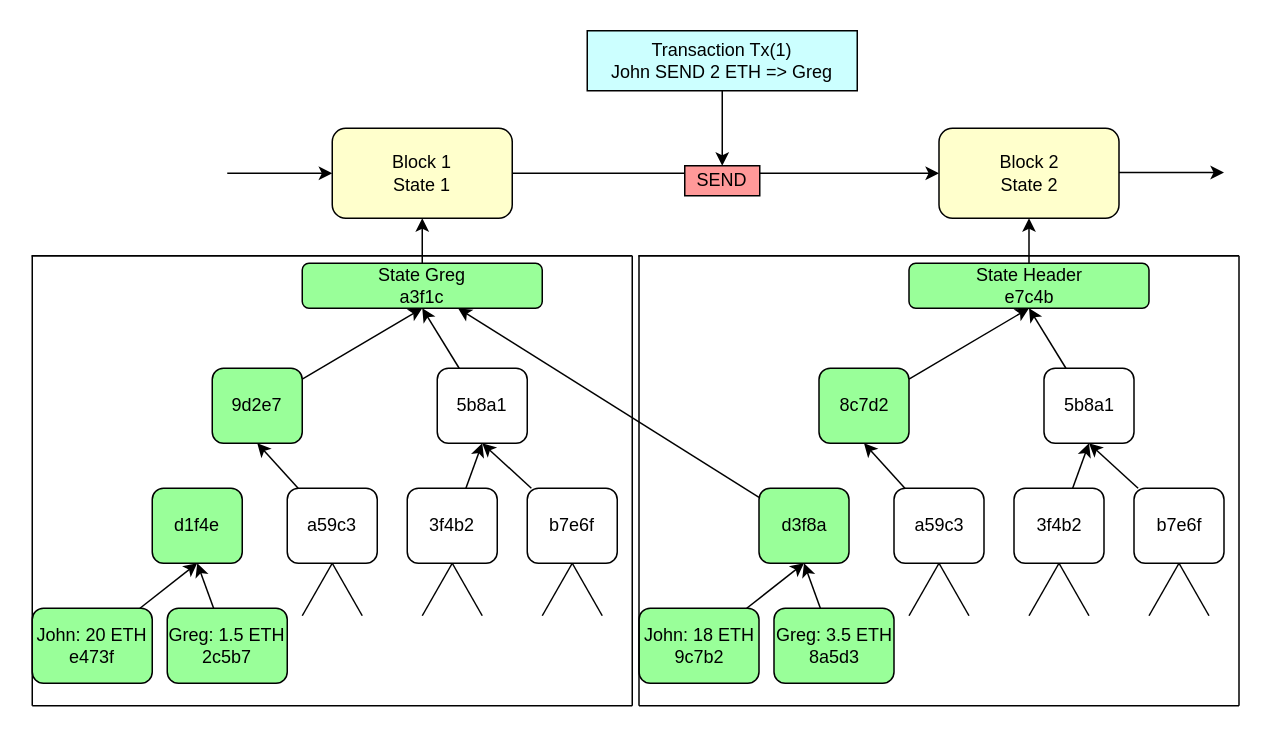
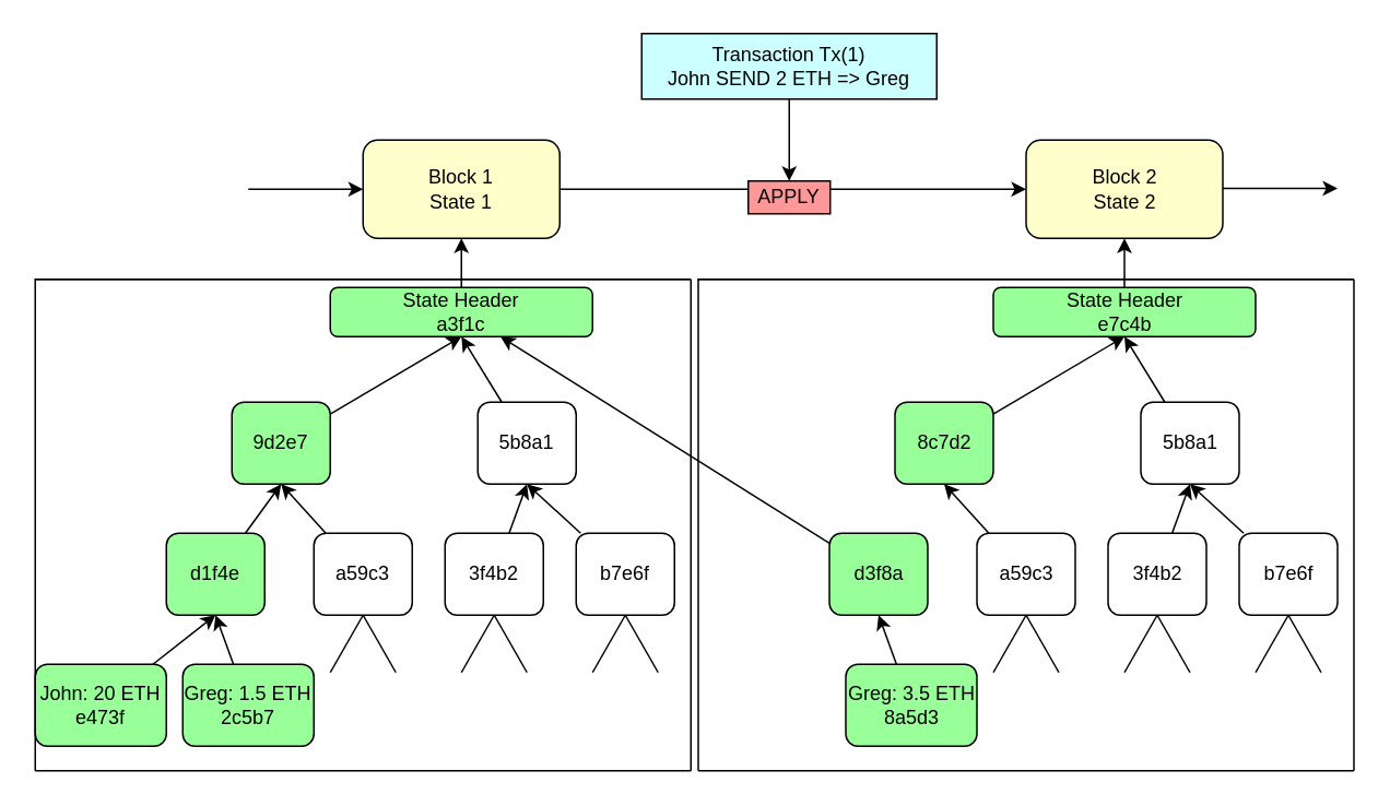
  <mxCell id="0" />
  <mxCell id="1" parent="0" />
  <mxCell id="2" style="edgeStyle=none;html=1;entryX=0;entryY=0.5;entryDx=0;entryDy=0;" edge="1" parent="1" source="3" target="4"><mxGeometry relative="1" as="geometry" /></mxCell>
  <mxCell id="3" value="Block 1&lt;br&gt;State 1" style="rounded=1;whiteSpace=wrap;html=1;fillColor=#FFFFCC;" vertex="1" parent="1"><mxGeometry x="221" y="85" width="120" height="60" as="geometry" /></mxCell>
  <mxCell id="4" value="Block 2&lt;br&gt;State 2" style="rounded=1;whiteSpace=wrap;html=1;fillColor=#FFFFCC;" vertex="1" parent="1"><mxGeometry x="625.5" y="85" width="120" height="60" as="geometry" /></mxCell>
  <mxCell id="5" style="edgeStyle=none;html=1;entryX=0.5;entryY=1;entryDx=0;entryDy=0;" edge="1" parent="1" source="6" target="3"><mxGeometry relative="1" as="geometry" /></mxCell>
- <mxCell id="6" value="State Greg&lt;br&gt;a3f1c" style="rounded=1;whiteSpace=wrap;html=1;fillColor=#99FF99;" vertex="1" parent="1"><mxGeometry x="201" y="175" width="160" height="30" as="geometry" /></mxCell>
+ <mxCell id="6" value="State Header&lt;br&gt;a3f1c" style="rounded=1;whiteSpace=wrap;html=1;fillColor=#99FF99;" vertex="1" parent="1"><mxGeometry x="201" y="175" width="160" height="30" as="geometry" /></mxCell>
  <mxCell id="7" style="edgeStyle=none;html=1;entryX=0.5;entryY=1;entryDx=0;entryDy=0;" edge="1" parent="1" source="8" target="6"><mxGeometry relative="1" as="geometry" /></mxCell>
  <mxCell id="8" value="9d2e7" style="rounded=1;whiteSpace=wrap;html=1;fillColor=#99FF99;" vertex="1" parent="1"><mxGeometry x="141" y="245" width="60" height="50" as="geometry" /></mxCell>
  <mxCell id="9" style="edgeStyle=none;html=1;entryX=0.5;entryY=1;entryDx=0;entryDy=0;" edge="1" parent="1" source="10" target="6"><mxGeometry relative="1" as="geometry" /></mxCell>
  <mxCell id="10" value="5b8a1" style="rounded=1;whiteSpace=wrap;html=1;" vertex="1" parent="1"><mxGeometry x="291" y="245" width="60" height="50" as="geometry" /></mxCell>
  <mxCell id="11" style="edgeStyle=none;html=1;entryX=0.5;entryY=1;entryDx=0;entryDy=0;" edge="1" parent="1" source="12" target="16"><mxGeometry relative="1" as="geometry" /></mxCell>
  <mxCell id="12" value="John: 20 ETH&lt;br&gt;e473f" style="rounded=1;whiteSpace=wrap;html=1;fillColor=#99FF99;" vertex="1" parent="1"><mxGeometry x="21" y="405" width="80" height="50" as="geometry" /></mxCell>
  <mxCell id="13" style="edgeStyle=none;html=1;entryX=0.5;entryY=1;entryDx=0;entryDy=0;" edge="1" parent="1" source="14" target="16"><mxGeometry relative="1" as="geometry" /></mxCell>
  <mxCell id="14" value="Greg: 1.5 ETH&lt;br&gt;2c5b7" style="rounded=1;whiteSpace=wrap;html=1;fillColor=#99FF99;" vertex="1" parent="1"><mxGeometry x="111" y="405" width="80" height="50" as="geometry" /></mxCell>
+ <mxCell id="15" style="edgeStyle=none;html=1;entryX=0.5;entryY=1;entryDx=0;entryDy=0;" edge="1" parent="1" source="16" target="8"><mxGeometry relative="1" as="geometry" /></mxCell>
  <mxCell id="16" value="d1f4e" style="rounded=1;whiteSpace=wrap;html=1;fillColor=#99FF99;" vertex="1" parent="1"><mxGeometry x="101" y="325" width="60" height="50" as="geometry" /></mxCell>
  <mxCell id="17" style="edgeStyle=none;html=1;entryX=0.5;entryY=1;entryDx=0;entryDy=0;" edge="1" parent="1" source="18" target="8"><mxGeometry relative="1" as="geometry" /></mxCell>
  <mxCell id="18" value="a59c3" style="rounded=1;whiteSpace=wrap;html=1;" vertex="1" parent="1"><mxGeometry x="191" y="325" width="60" height="50" as="geometry" /></mxCell>
  <mxCell id="19" style="edgeStyle=none;html=1;entryX=0.5;entryY=1;entryDx=0;entryDy=0;" edge="1" parent="1" source="20" target="10"><mxGeometry relative="1" as="geometry" /></mxCell>
  <mxCell id="20" value="3f4b2" style="rounded=1;whiteSpace=wrap;html=1;" vertex="1" parent="1"><mxGeometry x="271" y="325" width="60" height="50" as="geometry" /></mxCell>
  <mxCell id="21" style="edgeStyle=none;html=1;" edge="1" parent="1" source="22"><mxGeometry relative="1" as="geometry"><mxPoint x="321" y="295" as="targetPoint" /></mxGeometry></mxCell>
  <mxCell id="22" value="b7e6f" style="rounded=1;whiteSpace=wrap;html=1;" vertex="1" parent="1"><mxGeometry x="351" y="325" width="60" height="50" as="geometry" /></mxCell>
  <mxCell id="23" value="" style="endArrow=none;html=1;entryX=0.5;entryY=1;entryDx=0;entryDy=0;" edge="1" parent="1" target="18"><mxGeometry width="50" height="50" relative="1" as="geometry"><mxPoint x="201" y="410" as="sourcePoint" /><mxPoint x="541" y="240" as="targetPoint" /></mxGeometry></mxCell>
  <mxCell id="24" value="" style="endArrow=none;html=1;exitX=0.5;exitY=1;exitDx=0;exitDy=0;" edge="1" parent="1" source="18"><mxGeometry width="50" height="50" relative="1" as="geometry"><mxPoint x="491" y="290" as="sourcePoint" /><mxPoint x="241" y="410" as="targetPoint" /></mxGeometry></mxCell>
  <mxCell id="25" value="" style="endArrow=none;html=1;entryX=0.5;entryY=1;entryDx=0;entryDy=0;" edge="1" parent="1" target="20"><mxGeometry width="50" height="50" relative="1" as="geometry"><mxPoint x="321" y="410" as="sourcePoint" /><mxPoint x="371" y="405" as="targetPoint" /></mxGeometry></mxCell>
  <mxCell id="26" value="" style="endArrow=none;html=1;exitX=0.5;exitY=1;exitDx=0;exitDy=0;" edge="1" parent="1" source="20"><mxGeometry width="50" height="50" relative="1" as="geometry"><mxPoint x="231" y="385" as="sourcePoint" /><mxPoint x="281" y="410" as="targetPoint" /></mxGeometry></mxCell>
  <mxCell id="27" value="" style="endArrow=none;html=1;entryX=0.5;entryY=1;entryDx=0;entryDy=0;" edge="1" parent="1" target="22"><mxGeometry width="50" height="50" relative="1" as="geometry"><mxPoint x="361" y="410" as="sourcePoint" /><mxPoint x="541" y="240" as="targetPoint" /></mxGeometry></mxCell>
  <mxCell id="28" value="" style="endArrow=none;html=1;entryX=0.5;entryY=1;entryDx=0;entryDy=0;" edge="1" parent="1" target="22"><mxGeometry width="50" height="50" relative="1" as="geometry"><mxPoint x="401" y="410" as="sourcePoint" /><mxPoint x="391" y="385" as="targetPoint" /></mxGeometry></mxCell>
  <mxCell id="29" value="" style="endArrow=none;html=1;" edge="1" parent="1"><mxGeometry width="50" height="50" relative="1" as="geometry"><mxPoint x="421" y="470" as="sourcePoint" /><mxPoint x="421" y="170" as="targetPoint" /></mxGeometry></mxCell>
  <mxCell id="30" value="" style="endArrow=none;html=1;" edge="1" parent="1"><mxGeometry width="50" height="50" relative="1" as="geometry"><mxPoint x="21" y="470" as="sourcePoint" /><mxPoint x="421" y="470" as="targetPoint" /></mxGeometry></mxCell>
  <mxCell id="31" value="" style="endArrow=none;html=1;" edge="1" parent="1"><mxGeometry width="50" height="50" relative="1" as="geometry"><mxPoint x="21" y="170" as="sourcePoint" /><mxPoint x="21" y="470" as="targetPoint" /></mxGeometry></mxCell>
  <mxCell id="32" value="" style="endArrow=none;html=1;" edge="1" parent="1"><mxGeometry width="50" height="50" relative="1" as="geometry"><mxPoint x="21" y="170" as="sourcePoint" /><mxPoint x="421" y="170" as="targetPoint" /></mxGeometry></mxCell>
  <mxCell id="33" value="" style="endArrow=none;html=1;" edge="1" parent="1"><mxGeometry width="50" height="50" relative="1" as="geometry"><mxPoint x="20.5" y="170" as="sourcePoint" /><mxPoint x="420.5" y="170" as="targetPoint" /></mxGeometry></mxCell>
  <mxCell id="34" style="edgeStyle=none;html=1;entryX=0.5;entryY=0;entryDx=0;entryDy=0;" edge="1" parent="1" source="35" target="67"><mxGeometry relative="1" as="geometry"><mxPoint x="483.5" y="110" as="targetPoint" /></mxGeometry></mxCell>
  <mxCell id="35" value="Transaction Tx(1)&lt;br&gt;John SEND 2 ETH =&amp;gt; Greg" style="rounded=0;whiteSpace=wrap;html=1;shadow=0;fillColor=#CCFFFF;" vertex="1" parent="1"><mxGeometry x="391" y="20" width="180" height="40" as="geometry" /></mxCell>
  <mxCell id="36" style="edgeStyle=none;html=1;entryX=0.5;entryY=1;entryDx=0;entryDy=0;" edge="1" parent="1" source="37" target="4"><mxGeometry relative="1" as="geometry" /></mxCell>
  <mxCell id="37" value="State Header&lt;br&gt;e7c4b" style="rounded=1;whiteSpace=wrap;html=1;fillColor=#99FF99;" vertex="1" parent="1"><mxGeometry x="605.5" y="175" width="160" height="30" as="geometry" /></mxCell>
  <mxCell id="38" style="edgeStyle=none;html=1;entryX=0.5;entryY=1;entryDx=0;entryDy=0;" edge="1" parent="1" source="39" target="37"><mxGeometry relative="1" as="geometry" /></mxCell>
  <mxCell id="39" value="8c7d2" style="rounded=1;whiteSpace=wrap;html=1;fillColor=#99FF99;" vertex="1" parent="1"><mxGeometry x="545.5" y="245" width="60" height="50" as="geometry" /></mxCell>
  <mxCell id="40" style="edgeStyle=none;html=1;entryX=0.5;entryY=1;entryDx=0;entryDy=0;" edge="1" parent="1" source="41" target="37"><mxGeometry relative="1" as="geometry" /></mxCell>
  <mxCell id="41" value="5b8a1" style="rounded=1;whiteSpace=wrap;html=1;" vertex="1" parent="1"><mxGeometry x="695.5" y="245" width="60" height="50" as="geometry" /></mxCell>
- <mxCell id="42" style="edgeStyle=none;html=1;entryX=0.5;entryY=1;entryDx=0;entryDy=0;" edge="1" parent="1" source="43" target="47"><mxGeometry relative="1" as="geometry" /></mxCell>
- <mxCell id="43" value="John: 18 ETH&lt;br&gt;9c7b2" style="rounded=1;whiteSpace=wrap;html=1;fillColor=#99FF99;" vertex="1" parent="1"><mxGeometry x="425.5" y="405" width="80" height="50" as="geometry" /></mxCell>
  <mxCell id="44" style="edgeStyle=none;html=1;entryX=0.5;entryY=1;entryDx=0;entryDy=0;" edge="1" parent="1" source="45" target="47"><mxGeometry relative="1" as="geometry" /></mxCell>
  <mxCell id="45" value="Greg: 3.5 ETH&lt;br&gt;8a5d3" style="rounded=1;whiteSpace=wrap;html=1;fillColor=#99FF99;" vertex="1" parent="1"><mxGeometry x="515.5" y="405" width="80" height="50" as="geometry" /></mxCell>
  <mxCell id="46" style="edgeStyle=none;html=1;" edge="1" parent="1" source="47" target="6"><mxGeometry relative="1" as="geometry" /></mxCell>
  <mxCell id="47" value="d3f8a" style="rounded=1;whiteSpace=wrap;html=1;fillColor=#99FF99;" vertex="1" parent="1"><mxGeometry x="505.5" y="325" width="60" height="50" as="geometry" /></mxCell>
  <mxCell id="48" style="edgeStyle=none;html=1;entryX=0.5;entryY=1;entryDx=0;entryDy=0;" edge="1" parent="1" source="49" target="39"><mxGeometry relative="1" as="geometry" /></mxCell>
  <mxCell id="49" value="a59c3" style="rounded=1;whiteSpace=wrap;html=1;" vertex="1" parent="1"><mxGeometry x="595.5" y="325" width="60" height="50" as="geometry" /></mxCell>
  <mxCell id="50" style="edgeStyle=none;html=1;entryX=0.5;entryY=1;entryDx=0;entryDy=0;" edge="1" parent="1" source="51" target="41"><mxGeometry relative="1" as="geometry" /></mxCell>
  <mxCell id="51" value="3f4b2" style="rounded=1;whiteSpace=wrap;html=1;" vertex="1" parent="1"><mxGeometry x="675.5" y="325" width="60" height="50" as="geometry" /></mxCell>
  <mxCell id="52" style="edgeStyle=none;html=1;" edge="1" parent="1" source="53"><mxGeometry relative="1" as="geometry"><mxPoint x="725.5" y="295" as="targetPoint" /></mxGeometry></mxCell>
  <mxCell id="53" value="b7e6f" style="rounded=1;whiteSpace=wrap;html=1;" vertex="1" parent="1"><mxGeometry x="755.5" y="325" width="60" height="50" as="geometry" /></mxCell>
  <mxCell id="54" value="" style="endArrow=none;html=1;entryX=0.5;entryY=1;entryDx=0;entryDy=0;" edge="1" parent="1" target="49"><mxGeometry width="50" height="50" relative="1" as="geometry"><mxPoint x="605.5" y="410" as="sourcePoint" /><mxPoint x="945.5" y="240" as="targetPoint" /></mxGeometry></mxCell>
  <mxCell id="55" value="" style="endArrow=none;html=1;exitX=0.5;exitY=1;exitDx=0;exitDy=0;" edge="1" parent="1" source="49"><mxGeometry width="50" height="50" relative="1" as="geometry"><mxPoint x="895.5" y="290" as="sourcePoint" /><mxPoint x="645.5" y="410" as="targetPoint" /></mxGeometry></mxCell>
  <mxCell id="56" value="" style="endArrow=none;html=1;entryX=0.5;entryY=1;entryDx=0;entryDy=0;" edge="1" parent="1" target="51"><mxGeometry width="50" height="50" relative="1" as="geometry"><mxPoint x="725.5" y="410" as="sourcePoint" /><mxPoint x="775.5" y="405" as="targetPoint" /></mxGeometry></mxCell>
  <mxCell id="57" value="" style="endArrow=none;html=1;exitX=0.5;exitY=1;exitDx=0;exitDy=0;" edge="1" parent="1" source="51"><mxGeometry width="50" height="50" relative="1" as="geometry"><mxPoint x="635.5" y="385" as="sourcePoint" /><mxPoint x="685.5" y="410" as="targetPoint" /></mxGeometry></mxCell>
  <mxCell id="58" value="" style="endArrow=none;html=1;entryX=0.5;entryY=1;entryDx=0;entryDy=0;" edge="1" parent="1" target="53"><mxGeometry width="50" height="50" relative="1" as="geometry"><mxPoint x="765.5" y="410" as="sourcePoint" /><mxPoint x="945.5" y="240" as="targetPoint" /></mxGeometry></mxCell>
  <mxCell id="59" value="" style="endArrow=none;html=1;entryX=0.5;entryY=1;entryDx=0;entryDy=0;" edge="1" parent="1" target="53"><mxGeometry width="50" height="50" relative="1" as="geometry"><mxPoint x="805.5" y="410" as="sourcePoint" /><mxPoint x="795.5" y="385" as="targetPoint" /></mxGeometry></mxCell>
  <mxCell id="60" value="" style="endArrow=none;html=1;" edge="1" parent="1"><mxGeometry width="50" height="50" relative="1" as="geometry"><mxPoint x="825.5" y="470" as="sourcePoint" /><mxPoint x="825.5" y="170" as="targetPoint" /></mxGeometry></mxCell>
  <mxCell id="61" value="" style="endArrow=none;html=1;" edge="1" parent="1"><mxGeometry width="50" height="50" relative="1" as="geometry"><mxPoint x="425.5" y="470" as="sourcePoint" /><mxPoint x="825.5" y="470" as="targetPoint" /></mxGeometry></mxCell>
  <mxCell id="62" value="" style="endArrow=none;html=1;" edge="1" parent="1"><mxGeometry width="50" height="50" relative="1" as="geometry"><mxPoint x="425.5" y="170" as="sourcePoint" /><mxPoint x="425.5" y="470" as="targetPoint" /></mxGeometry></mxCell>
  <mxCell id="63" value="" style="endArrow=none;html=1;" edge="1" parent="1"><mxGeometry width="50" height="50" relative="1" as="geometry"><mxPoint x="425.5" y="170" as="sourcePoint" /><mxPoint x="825.5" y="170" as="targetPoint" /></mxGeometry></mxCell>
  <mxCell id="64" value="" style="endArrow=none;html=1;" edge="1" parent="1"><mxGeometry width="50" height="50" relative="1" as="geometry"><mxPoint x="425" y="170" as="sourcePoint" /><mxPoint x="825" y="170" as="targetPoint" /></mxGeometry></mxCell>
  <mxCell id="65" value="" style="endArrow=classic;html=1;entryX=0;entryY=0.5;entryDx=0;entryDy=0;" edge="1" parent="1" target="3"><mxGeometry width="50" height="50" relative="1" as="geometry"><mxPoint x="151" y="115" as="sourcePoint" /><mxPoint x="521" y="190" as="targetPoint" /></mxGeometry></mxCell>
  <mxCell id="66" value="" style="endArrow=classic;html=1;entryX=0;entryY=0.5;entryDx=0;entryDy=0;" edge="1" parent="1"><mxGeometry width="50" height="50" relative="1" as="geometry"><mxPoint x="745.5" y="114.5" as="sourcePoint" /><mxPoint x="815.5" y="114.5" as="targetPoint" /></mxGeometry></mxCell>
- <mxCell id="67" value="SEND" style="rounded=0;whiteSpace=wrap;html=1;shadow=0;fillColor=#FF9999;" vertex="1" parent="1"><mxGeometry x="456" y="110" width="50" height="20" as="geometry" /></mxCell>
+ <mxCell id="67" value="APPLY" style="rounded=0;whiteSpace=wrap;html=1;shadow=0;fillColor=#FF9999;" vertex="1" parent="1"><mxGeometry x="456" y="110" width="50" height="20" as="geometry" /></mxCell>
